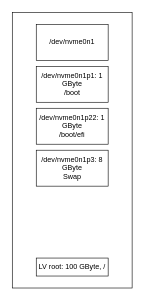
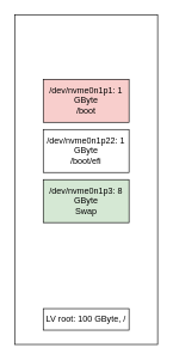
  <mxCell id="0" />
  <mxCell id="1" parent="0" />
  <mxCell id="2" value="" style="rounded=0;whiteSpace=wrap;html=1;" parent="1" vertex="1"><mxGeometry x="20" y="20" width="200" height="460" as="geometry" /></mxCell>
- <mxCell id="3" value="/dev/nvme0n1" style="rounded=0;whiteSpace=wrap;html=1;" parent="1" vertex="1"><mxGeometry x="60" y="40" width="120" height="60" as="geometry" /></mxCell>
- <mxCell id="4" value="/dev/nvme0n1p1: 1 GByte&lt;br&gt;/boot" style="rounded=0;whiteSpace=wrap;html=1;" parent="1" vertex="1"><mxGeometry x="60" y="110" width="120" height="60" as="geometry" /></mxCell>
+ <mxCell id="4" value="/dev/nvme0n1p1: 1 GByte&lt;br&gt;/boot" style="rounded=0;whiteSpace=wrap;html=1;fillColor=#f8cecc;" parent="1" vertex="1"><mxGeometry x="60" y="110" width="120" height="60" as="geometry" /></mxCell>
  <mxCell id="5" value="/dev/nvme0n1p22: 1 GByte&lt;br&gt;/boot/efi" style="rounded=0;whiteSpace=wrap;html=1;" parent="1" vertex="1"><mxGeometry x="60" y="180" width="120" height="60" as="geometry" /></mxCell>
- <mxCell id="6" value="/dev/nvme0n1p3: 8 GByte&lt;br&gt;Swap" style="rounded=0;whiteSpace=wrap;html=1;" parent="1" vertex="1"><mxGeometry x="60" y="250" width="120" height="60" as="geometry" /></mxCell>
+ <mxCell id="6" value="/dev/nvme0n1p3: 8 GByte&lt;br&gt;Swap" style="rounded=0;whiteSpace=wrap;html=1;fillColor=#d5e8d4;" parent="1" vertex="1"><mxGeometry x="60" y="250" width="120" height="60" as="geometry" /></mxCell>
  <mxCell id="7" value="LV root: 100 GByte, /" style="rounded=0;whiteSpace=wrap;html=1;align=center;labelPosition=center;verticalLabelPosition=middle;verticalAlign=middle;" parent="1" vertex="1"><mxGeometry x="60" y="430" width="120" height="30" as="geometry" /></mxCell>
